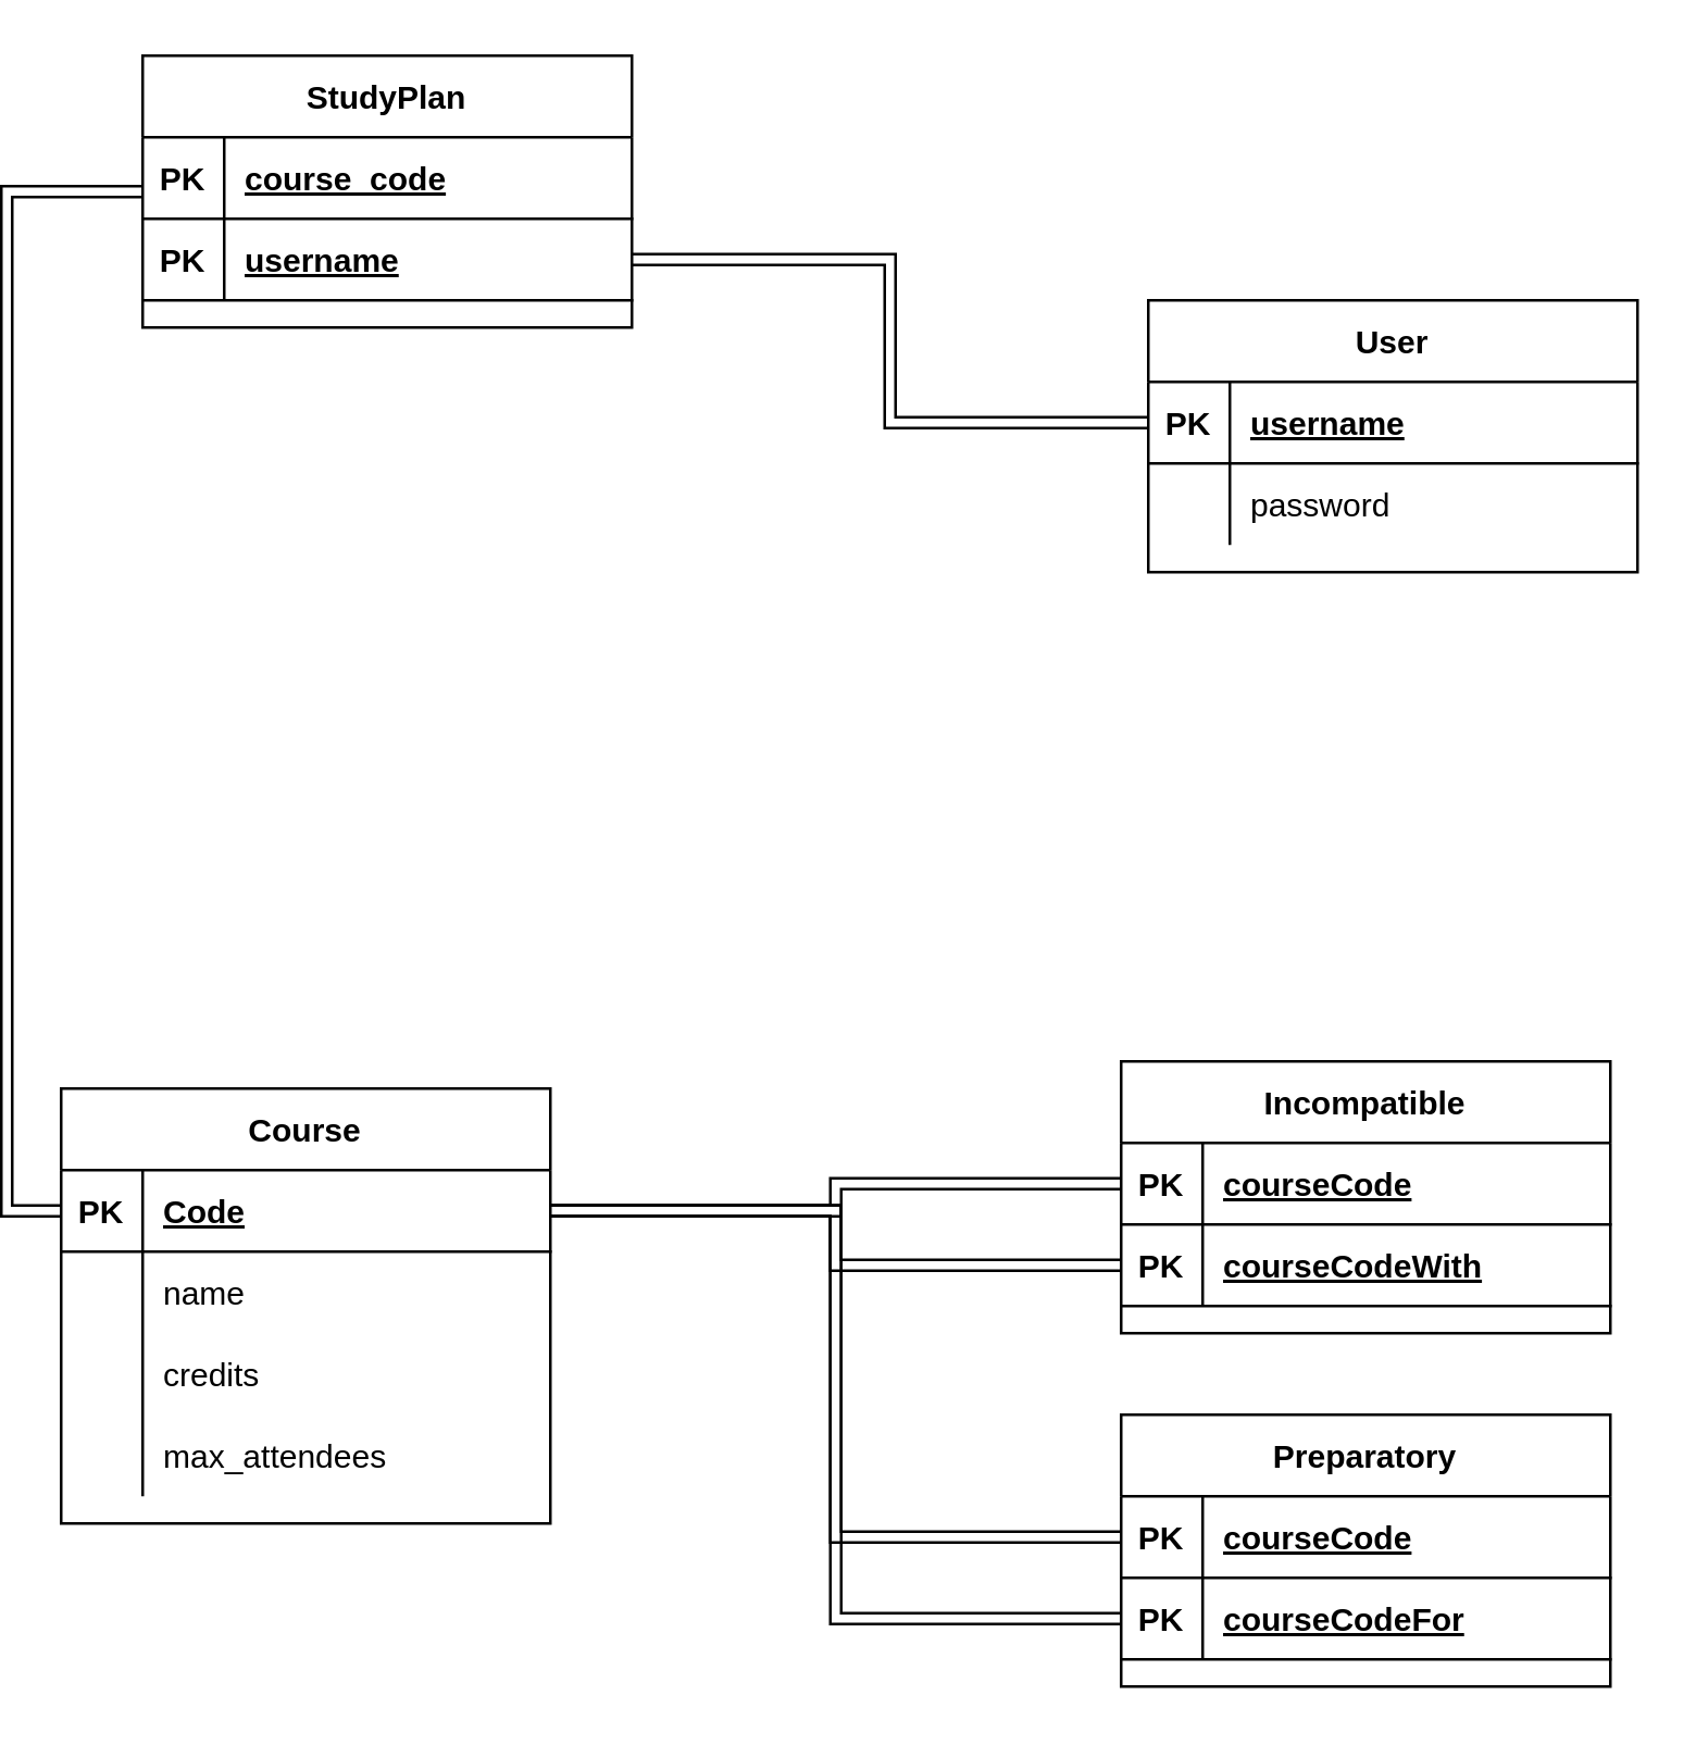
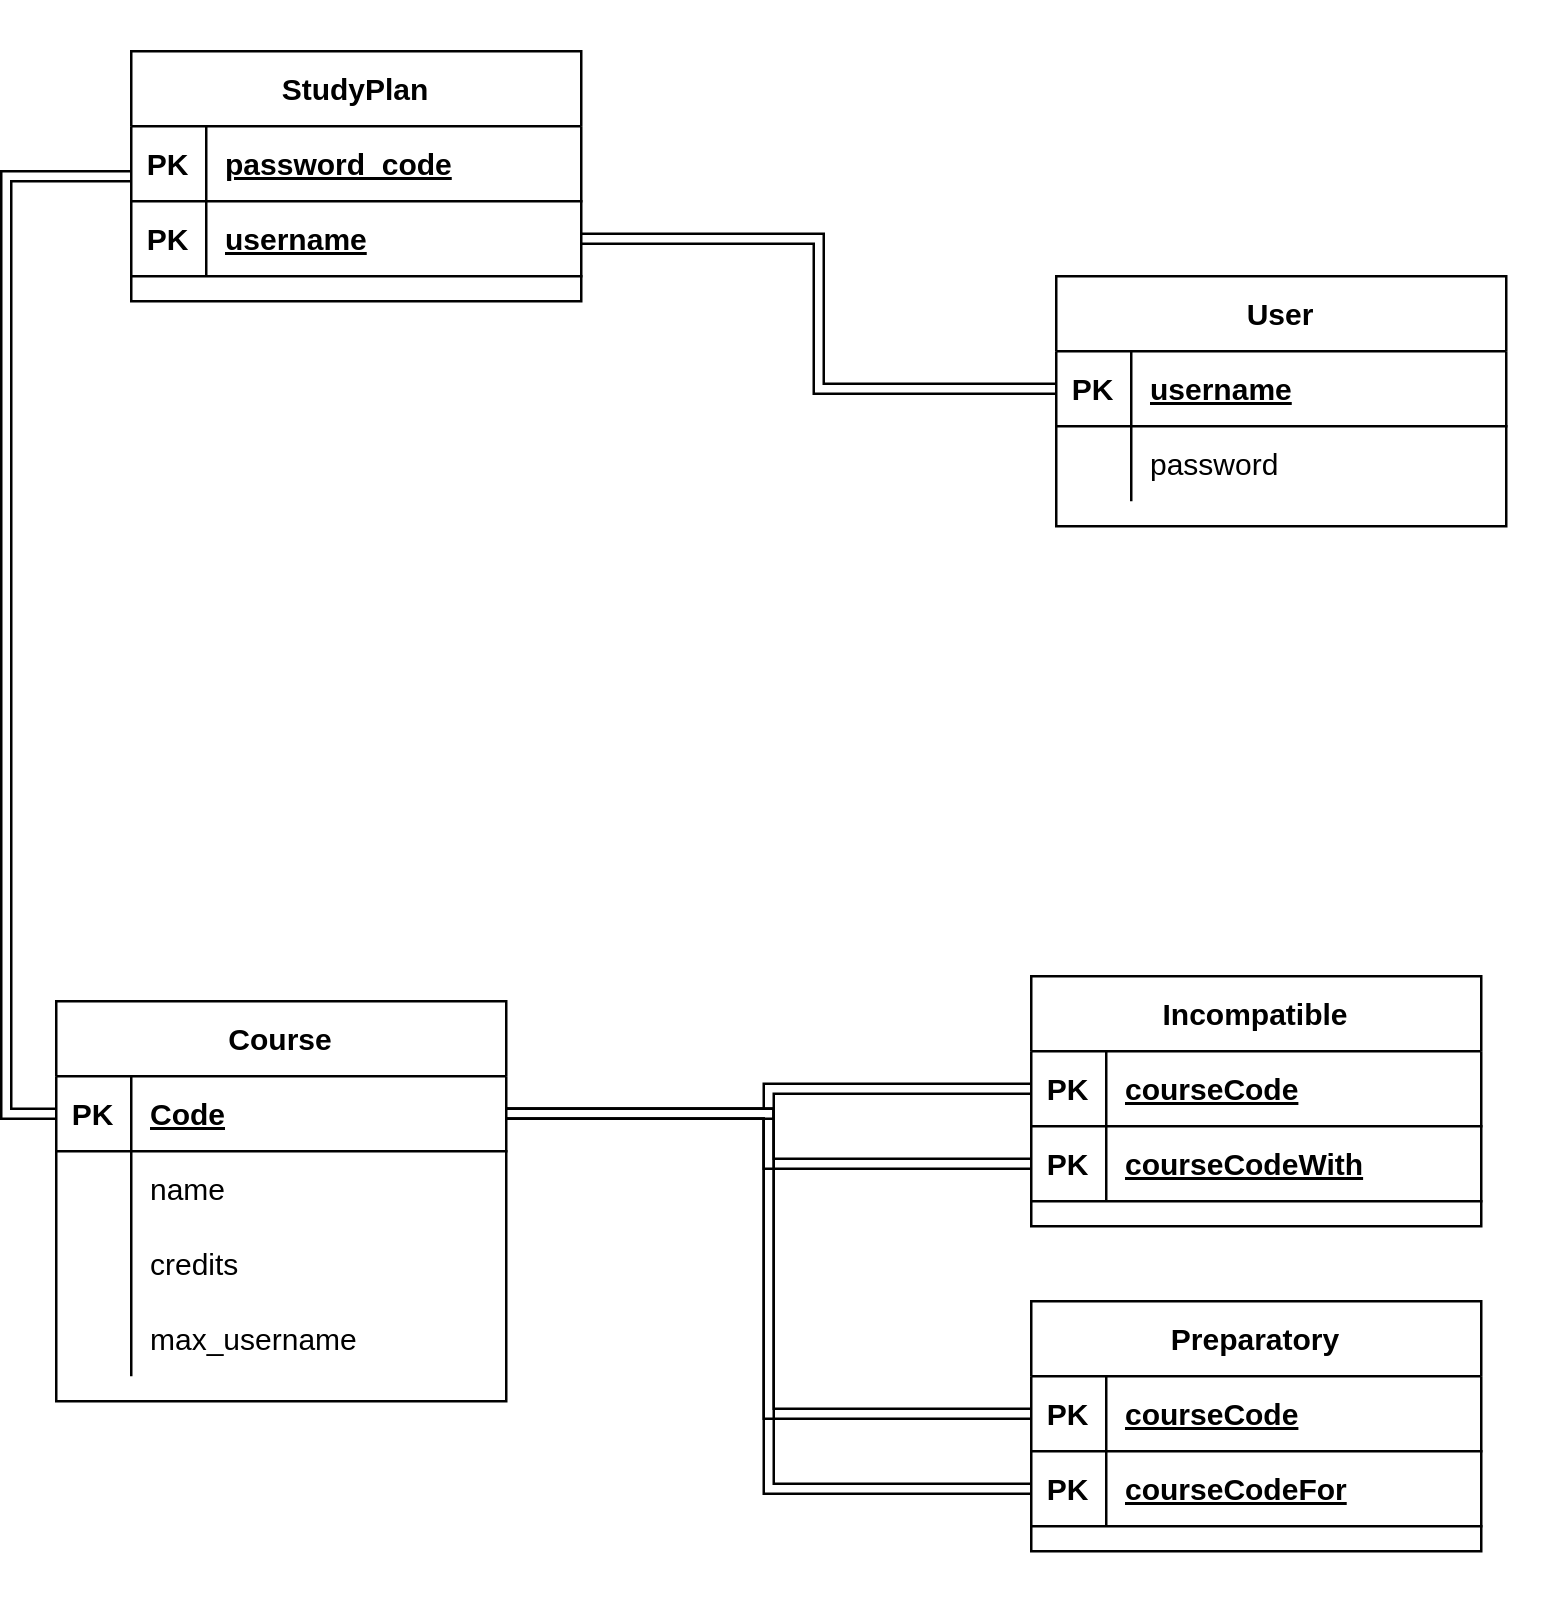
  <mxCell id="0" />
  <mxCell id="1" parent="0" />
  <mxCell id="2" style="edgeStyle=orthogonalEdgeStyle;rounded=0;orthogonalLoop=1;jettySize=auto;html=1;endArrow=none;endFill=0;shape=link;exitX=0;exitY=0.5;exitDx=0;exitDy=0;entryX=0;entryY=0.5;entryDx=0;entryDy=0;" parent="1" source="4" target="23" edge="1"><mxGeometry relative="1" as="geometry"><mxPoint x="110" y="120" as="targetPoint" /></mxGeometry></mxCell>
  <mxCell id="3" value="Course" style="shape=table;startSize=30;container=1;collapsible=1;childLayout=tableLayout;fixedRows=1;rowLines=0;fontStyle=1;align=center;resizeLast=1;" parent="1" vertex="1"><mxGeometry x="20" y="400" width="180" height="160" as="geometry" /></mxCell>
  <mxCell id="4" value="" style="shape=tableRow;horizontal=0;startSize=0;swimlaneHead=0;swimlaneBody=0;fillColor=none;collapsible=0;dropTarget=0;points=[[0,0.5],[1,0.5]];portConstraint=eastwest;top=0;left=0;right=0;bottom=1;" parent="3" vertex="1"><mxGeometry y="30" width="180" height="30" as="geometry" /></mxCell>
  <mxCell id="5" value="PK" style="shape=partialRectangle;connectable=0;fillColor=none;top=0;left=0;bottom=0;right=0;fontStyle=1;overflow=hidden;" parent="4" vertex="1"><mxGeometry width="30" height="30" as="geometry"><mxRectangle width="30" height="30" as="alternateBounds" /></mxGeometry></mxCell>
  <mxCell id="6" value="Code" style="shape=partialRectangle;connectable=0;fillColor=none;top=0;left=0;bottom=0;right=0;align=left;spacingLeft=6;fontStyle=5;overflow=hidden;" parent="4" vertex="1"><mxGeometry x="30" width="150" height="30" as="geometry"><mxRectangle width="150" height="30" as="alternateBounds" /></mxGeometry></mxCell>
  <mxCell id="7" value="" style="shape=tableRow;horizontal=0;startSize=0;swimlaneHead=0;swimlaneBody=0;fillColor=none;collapsible=0;dropTarget=0;points=[[0,0.5],[1,0.5]];portConstraint=eastwest;top=0;left=0;right=0;bottom=0;" parent="3" vertex="1"><mxGeometry y="60" width="180" height="30" as="geometry" /></mxCell>
  <mxCell id="8" value="" style="shape=partialRectangle;connectable=0;fillColor=none;top=0;left=0;bottom=0;right=0;editable=1;overflow=hidden;" parent="7" vertex="1"><mxGeometry width="30" height="30" as="geometry"><mxRectangle width="30" height="30" as="alternateBounds" /></mxGeometry></mxCell>
  <mxCell id="9" value="name" style="shape=partialRectangle;connectable=0;fillColor=none;top=0;left=0;bottom=0;right=0;align=left;spacingLeft=6;overflow=hidden;" parent="7" vertex="1"><mxGeometry x="30" width="150" height="30" as="geometry"><mxRectangle width="150" height="30" as="alternateBounds" /></mxGeometry></mxCell>
  <mxCell id="10" value="" style="shape=tableRow;horizontal=0;startSize=0;swimlaneHead=0;swimlaneBody=0;fillColor=none;collapsible=0;dropTarget=0;points=[[0,0.5],[1,0.5]];portConstraint=eastwest;top=0;left=0;right=0;bottom=0;" parent="3" vertex="1"><mxGeometry y="90" width="180" height="30" as="geometry" /></mxCell>
  <mxCell id="11" value="" style="shape=partialRectangle;connectable=0;fillColor=none;top=0;left=0;bottom=0;right=0;editable=1;overflow=hidden;" parent="10" vertex="1"><mxGeometry width="30" height="30" as="geometry"><mxRectangle width="30" height="30" as="alternateBounds" /></mxGeometry></mxCell>
  <mxCell id="12" value="credits" style="shape=partialRectangle;connectable=0;fillColor=none;top=0;left=0;bottom=0;right=0;align=left;spacingLeft=6;overflow=hidden;" parent="10" vertex="1"><mxGeometry x="30" width="150" height="30" as="geometry"><mxRectangle width="150" height="30" as="alternateBounds" /></mxGeometry></mxCell>
  <mxCell id="13" value="" style="shape=tableRow;horizontal=0;startSize=0;swimlaneHead=0;swimlaneBody=0;fillColor=none;collapsible=0;dropTarget=0;points=[[0,0.5],[1,0.5]];portConstraint=eastwest;top=0;left=0;right=0;bottom=0;" parent="3" vertex="1"><mxGeometry y="120" width="180" height="30" as="geometry" /></mxCell>
  <mxCell id="14" value="" style="shape=partialRectangle;connectable=0;fillColor=none;top=0;left=0;bottom=0;right=0;editable=1;overflow=hidden;" parent="13" vertex="1"><mxGeometry width="30" height="30" as="geometry"><mxRectangle width="30" height="30" as="alternateBounds" /></mxGeometry></mxCell>
- <mxCell id="15" value="max_attendees" style="shape=partialRectangle;connectable=0;fillColor=none;top=0;left=0;bottom=0;right=0;align=left;spacingLeft=6;overflow=hidden;" parent="13" vertex="1"><mxGeometry x="30" width="150" height="30" as="geometry"><mxRectangle width="150" height="30" as="alternateBounds" /></mxGeometry></mxCell>
+ <mxCell id="15" value="max_username" style="shape=partialRectangle;connectable=0;fillColor=none;top=0;left=0;bottom=0;right=0;align=left;spacingLeft=6;overflow=hidden;" parent="13" vertex="1"><mxGeometry x="30" width="150" height="30" as="geometry"><mxRectangle width="150" height="30" as="alternateBounds" /></mxGeometry></mxCell>
  <mxCell id="16" value="User" style="shape=table;startSize=30;container=1;collapsible=1;childLayout=tableLayout;fixedRows=1;rowLines=0;fontStyle=1;align=center;resizeLast=1;" parent="1" vertex="1"><mxGeometry x="420" y="110" width="180" height="100" as="geometry" /></mxCell>
  <mxCell id="17" value="" style="shape=tableRow;horizontal=0;startSize=0;swimlaneHead=0;swimlaneBody=0;fillColor=none;collapsible=0;dropTarget=0;points=[[0,0.5],[1,0.5]];portConstraint=eastwest;top=0;left=0;right=0;bottom=1;" parent="16" vertex="1"><mxGeometry y="30" width="180" height="30" as="geometry" /></mxCell>
  <mxCell id="18" value="PK" style="shape=partialRectangle;connectable=0;fillColor=none;top=0;left=0;bottom=0;right=0;fontStyle=1;overflow=hidden;" parent="17" vertex="1"><mxGeometry width="30" height="30" as="geometry"><mxRectangle width="30" height="30" as="alternateBounds" /></mxGeometry></mxCell>
  <mxCell id="19" value="username" style="shape=partialRectangle;connectable=0;fillColor=none;top=0;left=0;bottom=0;right=0;align=left;spacingLeft=6;fontStyle=5;overflow=hidden;" parent="17" vertex="1"><mxGeometry x="30" width="150" height="30" as="geometry"><mxRectangle width="150" height="30" as="alternateBounds" /></mxGeometry></mxCell>
  <mxCell id="20" value="" style="shape=tableRow;horizontal=0;startSize=0;swimlaneHead=0;swimlaneBody=0;fillColor=none;collapsible=0;dropTarget=0;points=[[0,0.5],[1,0.5]];portConstraint=eastwest;top=0;left=0;right=0;bottom=0;" parent="16" vertex="1"><mxGeometry y="60" width="180" height="30" as="geometry" /></mxCell>
  <mxCell id="21" value="" style="shape=partialRectangle;connectable=0;fillColor=none;top=0;left=0;bottom=0;right=0;editable=1;overflow=hidden;" parent="20" vertex="1"><mxGeometry width="30" height="30" as="geometry"><mxRectangle width="30" height="30" as="alternateBounds" /></mxGeometry></mxCell>
  <mxCell id="22" value="password" style="shape=partialRectangle;connectable=0;fillColor=none;top=0;left=0;bottom=0;right=0;align=left;spacingLeft=6;overflow=hidden;" parent="20" vertex="1"><mxGeometry x="30" width="150" height="30" as="geometry"><mxRectangle width="150" height="30" as="alternateBounds" /></mxGeometry></mxCell>
  <mxCell id="23" value="StudyPlan" style="shape=table;startSize=30;container=1;collapsible=1;childLayout=tableLayout;fixedRows=1;rowLines=0;fontStyle=1;align=center;resizeLast=1;" parent="1" vertex="1"><mxGeometry x="50" y="20" width="180" height="100" as="geometry" /></mxCell>
  <mxCell id="24" value="" style="shape=tableRow;horizontal=0;startSize=0;swimlaneHead=0;swimlaneBody=0;fillColor=none;collapsible=0;dropTarget=0;points=[[0,0.5],[1,0.5]];portConstraint=eastwest;top=0;left=0;right=0;bottom=1;" parent="23" vertex="1"><mxGeometry y="30" width="180" height="30" as="geometry" /></mxCell>
  <mxCell id="25" value="PK" style="shape=partialRectangle;connectable=0;fillColor=none;top=0;left=0;bottom=0;right=0;fontStyle=1;overflow=hidden;" parent="24" vertex="1"><mxGeometry width="30" height="30" as="geometry"><mxRectangle width="30" height="30" as="alternateBounds" /></mxGeometry></mxCell>
- <mxCell id="26" value="course_code" style="shape=partialRectangle;connectable=0;fillColor=none;top=0;left=0;bottom=0;right=0;align=left;spacingLeft=6;fontStyle=5;overflow=hidden;" parent="24" vertex="1"><mxGeometry x="30" width="150" height="30" as="geometry"><mxRectangle width="150" height="30" as="alternateBounds" /></mxGeometry></mxCell>
+ <mxCell id="26" value="password_code" style="shape=partialRectangle;connectable=0;fillColor=none;top=0;left=0;bottom=0;right=0;align=left;spacingLeft=6;fontStyle=5;overflow=hidden;" parent="24" vertex="1"><mxGeometry x="30" width="150" height="30" as="geometry"><mxRectangle width="150" height="30" as="alternateBounds" /></mxGeometry></mxCell>
  <mxCell id="27" value="" style="shape=tableRow;horizontal=0;startSize=0;swimlaneHead=0;swimlaneBody=0;fillColor=none;collapsible=0;dropTarget=0;points=[[0,0.5],[1,0.5]];portConstraint=eastwest;top=0;left=0;right=0;bottom=1;" parent="23" vertex="1"><mxGeometry y="60" width="180" height="30" as="geometry" /></mxCell>
  <mxCell id="28" value="PK" style="shape=partialRectangle;connectable=0;fillColor=none;top=0;left=0;bottom=0;right=0;fontStyle=1;overflow=hidden;" parent="27" vertex="1"><mxGeometry width="30" height="30" as="geometry"><mxRectangle width="30" height="30" as="alternateBounds" /></mxGeometry></mxCell>
  <mxCell id="29" value="username" style="shape=partialRectangle;connectable=0;fillColor=none;top=0;left=0;bottom=0;right=0;align=left;spacingLeft=6;fontStyle=5;overflow=hidden;" parent="27" vertex="1"><mxGeometry x="30" width="150" height="30" as="geometry"><mxRectangle width="150" height="30" as="alternateBounds" /></mxGeometry></mxCell>
  <mxCell id="30" style="edgeStyle=orthogonalEdgeStyle;shape=link;rounded=0;orthogonalLoop=1;jettySize=auto;html=1;entryX=1;entryY=0.75;entryDx=0;entryDy=0;endArrow=none;endFill=0;" parent="1" source="17" target="23" edge="1"><mxGeometry relative="1" as="geometry" /></mxCell>
  <mxCell id="31" value="Incompatible" style="shape=table;startSize=30;container=1;collapsible=1;childLayout=tableLayout;fixedRows=1;rowLines=0;fontStyle=1;align=center;resizeLast=1;" parent="1" vertex="1"><mxGeometry x="410" y="390" width="180" height="100" as="geometry" /></mxCell>
  <mxCell id="32" value="" style="shape=tableRow;horizontal=0;startSize=0;swimlaneHead=0;swimlaneBody=0;fillColor=none;collapsible=0;dropTarget=0;points=[[0,0.5],[1,0.5]];portConstraint=eastwest;top=0;left=0;right=0;bottom=1;" parent="31" vertex="1"><mxGeometry y="30" width="180" height="30" as="geometry" /></mxCell>
  <mxCell id="33" value="PK" style="shape=partialRectangle;connectable=0;fillColor=none;top=0;left=0;bottom=0;right=0;fontStyle=1;overflow=hidden;" parent="32" vertex="1"><mxGeometry width="30" height="30" as="geometry"><mxRectangle width="30" height="30" as="alternateBounds" /></mxGeometry></mxCell>
  <mxCell id="34" value="courseCode" style="shape=partialRectangle;connectable=0;fillColor=none;top=0;left=0;bottom=0;right=0;align=left;spacingLeft=6;fontStyle=5;overflow=hidden;" parent="32" vertex="1"><mxGeometry x="30" width="150" height="30" as="geometry"><mxRectangle width="150" height="30" as="alternateBounds" /></mxGeometry></mxCell>
  <mxCell id="35" value="" style="shape=tableRow;horizontal=0;startSize=0;swimlaneHead=0;swimlaneBody=0;fillColor=none;collapsible=0;dropTarget=0;points=[[0,0.5],[1,0.5]];portConstraint=eastwest;top=0;left=0;right=0;bottom=1;" parent="31" vertex="1"><mxGeometry y="60" width="180" height="30" as="geometry" /></mxCell>
  <mxCell id="36" value="PK" style="shape=partialRectangle;connectable=0;fillColor=none;top=0;left=0;bottom=0;right=0;fontStyle=1;overflow=hidden;" parent="35" vertex="1"><mxGeometry width="30" height="30" as="geometry"><mxRectangle width="30" height="30" as="alternateBounds" /></mxGeometry></mxCell>
  <mxCell id="37" value="courseCodeWith" style="shape=partialRectangle;connectable=0;fillColor=none;top=0;left=0;bottom=0;right=0;align=left;spacingLeft=6;fontStyle=5;overflow=hidden;" parent="35" vertex="1"><mxGeometry x="30" width="150" height="30" as="geometry"><mxRectangle width="150" height="30" as="alternateBounds" /></mxGeometry></mxCell>
  <mxCell id="38" style="edgeStyle=orthogonalEdgeStyle;shape=link;rounded=0;orthogonalLoop=1;jettySize=auto;html=1;entryX=0;entryY=0.5;entryDx=0;entryDy=0;endArrow=none;endFill=0;" parent="1" source="4" target="32" edge="1"><mxGeometry relative="1" as="geometry" /></mxCell>
  <mxCell id="39" style="edgeStyle=orthogonalEdgeStyle;shape=link;rounded=0;orthogonalLoop=1;jettySize=auto;html=1;exitX=0;exitY=0.5;exitDx=0;exitDy=0;entryX=1;entryY=0.5;entryDx=0;entryDy=0;endArrow=none;endFill=0;" parent="1" source="35" target="4" edge="1"><mxGeometry relative="1" as="geometry" /></mxCell>
  <mxCell id="40" style="edgeStyle=orthogonalEdgeStyle;shape=link;rounded=0;orthogonalLoop=1;jettySize=auto;html=1;exitX=0;exitY=0.75;exitDx=0;exitDy=0;entryX=1;entryY=0.5;entryDx=0;entryDy=0;endArrow=none;endFill=0;" parent="1" source="41" target="4" edge="1"><mxGeometry relative="1" as="geometry" /></mxCell>
  <mxCell id="41" value="Preparatory" style="shape=table;startSize=30;container=1;collapsible=1;childLayout=tableLayout;fixedRows=1;rowLines=0;fontStyle=1;align=center;resizeLast=1;" parent="1" vertex="1"><mxGeometry x="410" y="520" width="180" height="100" as="geometry" /></mxCell>
  <mxCell id="42" value="" style="shape=tableRow;horizontal=0;startSize=0;swimlaneHead=0;swimlaneBody=0;fillColor=none;collapsible=0;dropTarget=0;points=[[0,0.5],[1,0.5]];portConstraint=eastwest;top=0;left=0;right=0;bottom=1;" parent="41" vertex="1"><mxGeometry y="30" width="180" height="30" as="geometry" /></mxCell>
  <mxCell id="43" value="PK" style="shape=partialRectangle;connectable=0;fillColor=none;top=0;left=0;bottom=0;right=0;fontStyle=1;overflow=hidden;" parent="42" vertex="1"><mxGeometry width="30" height="30" as="geometry"><mxRectangle width="30" height="30" as="alternateBounds" /></mxGeometry></mxCell>
  <mxCell id="44" value="courseCode" style="shape=partialRectangle;connectable=0;fillColor=none;top=0;left=0;bottom=0;right=0;align=left;spacingLeft=6;fontStyle=5;overflow=hidden;" parent="42" vertex="1"><mxGeometry x="30" width="150" height="30" as="geometry"><mxRectangle width="150" height="30" as="alternateBounds" /></mxGeometry></mxCell>
  <mxCell id="45" value="" style="shape=tableRow;horizontal=0;startSize=0;swimlaneHead=0;swimlaneBody=0;fillColor=none;collapsible=0;dropTarget=0;points=[[0,0.5],[1,0.5]];portConstraint=eastwest;top=0;left=0;right=0;bottom=1;" parent="41" vertex="1"><mxGeometry y="60" width="180" height="30" as="geometry" /></mxCell>
  <mxCell id="46" value="PK" style="shape=partialRectangle;connectable=0;fillColor=none;top=0;left=0;bottom=0;right=0;fontStyle=1;overflow=hidden;" parent="45" vertex="1"><mxGeometry width="30" height="30" as="geometry"><mxRectangle width="30" height="30" as="alternateBounds" /></mxGeometry></mxCell>
  <mxCell id="47" value="courseCodeFor" style="shape=partialRectangle;connectable=0;fillColor=none;top=0;left=0;bottom=0;right=0;align=left;spacingLeft=6;fontStyle=5;overflow=hidden;" parent="45" vertex="1"><mxGeometry x="30" width="150" height="30" as="geometry"><mxRectangle width="150" height="30" as="alternateBounds" /></mxGeometry></mxCell>
  <mxCell id="48" style="edgeStyle=orthogonalEdgeStyle;shape=link;rounded=0;orthogonalLoop=1;jettySize=auto;html=1;entryX=1;entryY=0.5;entryDx=0;entryDy=0;endArrow=none;endFill=0;" parent="1" source="42" target="4" edge="1"><mxGeometry relative="1" as="geometry" /></mxCell>
